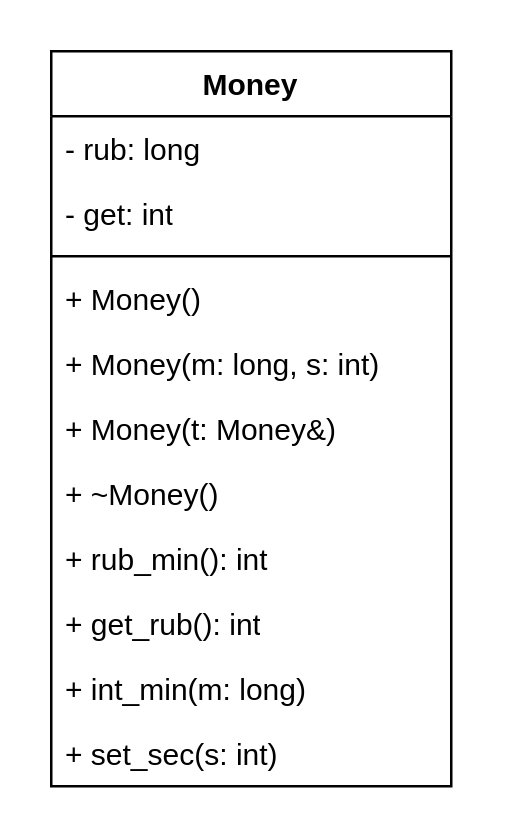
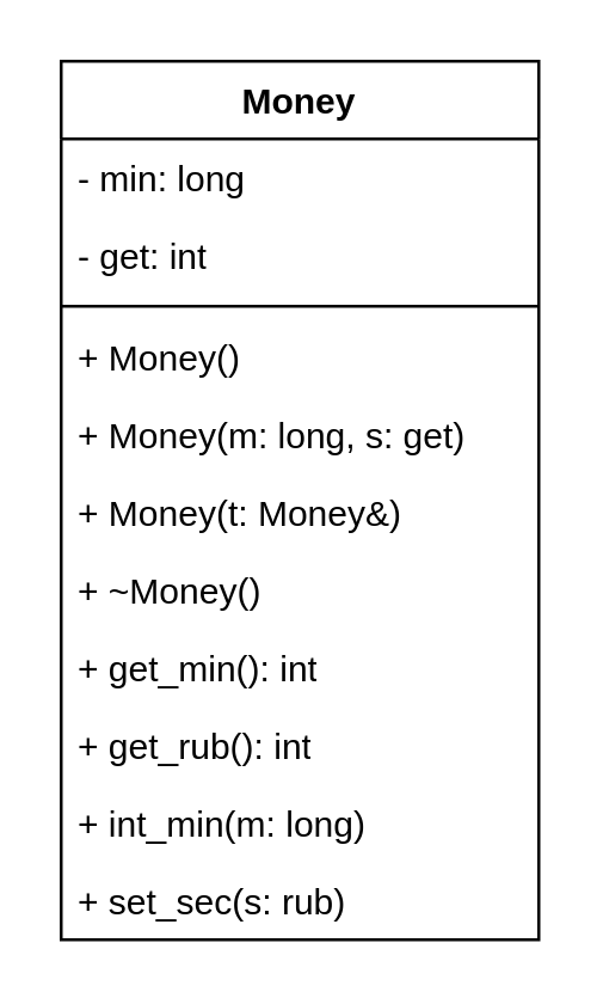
  <mxCell id="0" />
  <mxCell id="1" parent="0" />
  <mxCell id="2" value="Money&lt;br&gt;" style="swimlane;fontStyle=1;align=center;verticalAlign=top;childLayout=stackLayout;horizontal=1;startSize=26;horizontalStack=0;resizeParent=1;resizeParentMax=0;resizeLast=0;collapsible=1;marginBottom=0;whiteSpace=wrap;html=1;" parent="1" vertex="1"><mxGeometry x="20" y="20" width="160" height="294" as="geometry" /></mxCell>
- <mxCell id="3" value="- rub: long" style="text;strokeColor=none;fillColor=none;align=left;verticalAlign=top;spacingLeft=4;spacingRight=4;overflow=hidden;rotatable=0;points=[[0,0.5],[1,0.5]];portConstraint=eastwest;whiteSpace=wrap;html=1;" parent="2" vertex="1"><mxGeometry y="26" width="160" height="26" as="geometry" /></mxCell>
+ <mxCell id="3" value="- min: long" style="text;strokeColor=none;fillColor=none;align=left;verticalAlign=top;spacingLeft=4;spacingRight=4;overflow=hidden;rotatable=0;points=[[0,0.5],[1,0.5]];portConstraint=eastwest;whiteSpace=wrap;html=1;" parent="2" vertex="1"><mxGeometry y="26" width="160" height="26" as="geometry" /></mxCell>
  <mxCell id="4" value="- get: int" style="text;strokeColor=none;fillColor=none;align=left;verticalAlign=top;spacingLeft=4;spacingRight=4;overflow=hidden;rotatable=0;points=[[0,0.5],[1,0.5]];portConstraint=eastwest;whiteSpace=wrap;html=1;" parent="2" vertex="1"><mxGeometry y="52" width="160" height="26" as="geometry" /></mxCell>
  <mxCell id="5" value="" style="line;strokeWidth=1;fillColor=none;align=left;verticalAlign=middle;spacingTop=-1;spacingLeft=3;spacingRight=3;rotatable=0;labelPosition=right;points=[];portConstraint=eastwest;strokeColor=inherit;" parent="2" vertex="1"><mxGeometry y="78" width="160" height="8" as="geometry" /></mxCell>
  <mxCell id="6" value="+ Money()" style="text;strokeColor=none;fillColor=none;align=left;verticalAlign=top;spacingLeft=4;spacingRight=4;overflow=hidden;rotatable=0;points=[[0,0.5],[1,0.5]];portConstraint=eastwest;whiteSpace=wrap;html=1;" parent="2" vertex="1"><mxGeometry y="86" width="160" height="26" as="geometry" /></mxCell>
- <mxCell id="7" value="+ Money(m: long, s: int)" style="text;strokeColor=none;fillColor=none;align=left;verticalAlign=top;spacingLeft=4;spacingRight=4;overflow=hidden;rotatable=0;points=[[0,0.5],[1,0.5]];portConstraint=eastwest;whiteSpace=wrap;html=1;" parent="2" vertex="1"><mxGeometry y="112" width="160" height="26" as="geometry" /></mxCell>
+ <mxCell id="7" value="+ Money(m: long, s: get)" style="text;strokeColor=none;fillColor=none;align=left;verticalAlign=top;spacingLeft=4;spacingRight=4;overflow=hidden;rotatable=0;points=[[0,0.5],[1,0.5]];portConstraint=eastwest;whiteSpace=wrap;html=1;" parent="2" vertex="1"><mxGeometry y="112" width="160" height="26" as="geometry" /></mxCell>
  <mxCell id="8" value="+ Money(t: Money&amp;amp;)" style="text;strokeColor=none;fillColor=none;align=left;verticalAlign=top;spacingLeft=4;spacingRight=4;overflow=hidden;rotatable=0;points=[[0,0.5],[1,0.5]];portConstraint=eastwest;whiteSpace=wrap;html=1;" parent="2" vertex="1"><mxGeometry y="138" width="160" height="26" as="geometry" /></mxCell>
  <mxCell id="9" value="+ ~Money()" style="text;strokeColor=none;fillColor=none;align=left;verticalAlign=top;spacingLeft=4;spacingRight=4;overflow=hidden;rotatable=0;points=[[0,0.5],[1,0.5]];portConstraint=eastwest;whiteSpace=wrap;html=1;" parent="2" vertex="1"><mxGeometry y="164" width="160" height="26" as="geometry" /></mxCell>
- <mxCell id="10" value="+ rub_min(): int" style="text;strokeColor=none;fillColor=none;align=left;verticalAlign=top;spacingLeft=4;spacingRight=4;overflow=hidden;rotatable=0;points=[[0,0.5],[1,0.5]];portConstraint=eastwest;whiteSpace=wrap;html=1;" parent="2" vertex="1"><mxGeometry y="190" width="160" height="26" as="geometry" /></mxCell>
+ <mxCell id="10" value="+ get_min(): int" style="text;strokeColor=none;fillColor=none;align=left;verticalAlign=top;spacingLeft=4;spacingRight=4;overflow=hidden;rotatable=0;points=[[0,0.5],[1,0.5]];portConstraint=eastwest;whiteSpace=wrap;html=1;" parent="2" vertex="1"><mxGeometry y="190" width="160" height="26" as="geometry" /></mxCell>
  <mxCell id="11" value="+ get_rub(): int" style="text;strokeColor=none;fillColor=none;align=left;verticalAlign=top;spacingLeft=4;spacingRight=4;overflow=hidden;rotatable=0;points=[[0,0.5],[1,0.5]];portConstraint=eastwest;whiteSpace=wrap;html=1;" parent="2" vertex="1"><mxGeometry y="216" width="160" height="26" as="geometry" /></mxCell>
  <mxCell id="12" value="+ int_min(m: long)" style="text;strokeColor=none;fillColor=none;align=left;verticalAlign=top;spacingLeft=4;spacingRight=4;overflow=hidden;rotatable=0;points=[[0,0.5],[1,0.5]];portConstraint=eastwest;whiteSpace=wrap;html=1;" parent="2" vertex="1"><mxGeometry y="242" width="160" height="26" as="geometry" /></mxCell>
- <mxCell id="13" value="+ set_sec(s: int)" style="text;strokeColor=none;fillColor=none;align=left;verticalAlign=top;spacingLeft=4;spacingRight=4;overflow=hidden;rotatable=0;points=[[0,0.5],[1,0.5]];portConstraint=eastwest;whiteSpace=wrap;html=1;" parent="2" vertex="1"><mxGeometry y="268" width="160" height="26" as="geometry" /></mxCell>
+ <mxCell id="13" value="+ set_sec(s: rub)" style="text;strokeColor=none;fillColor=none;align=left;verticalAlign=top;spacingLeft=4;spacingRight=4;overflow=hidden;rotatable=0;points=[[0,0.5],[1,0.5]];portConstraint=eastwest;whiteSpace=wrap;html=1;" parent="2" vertex="1"><mxGeometry y="268" width="160" height="26" as="geometry" /></mxCell>
